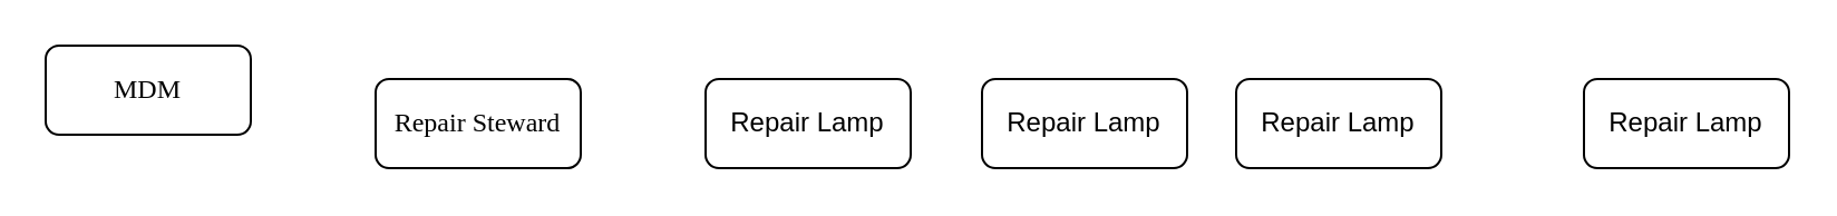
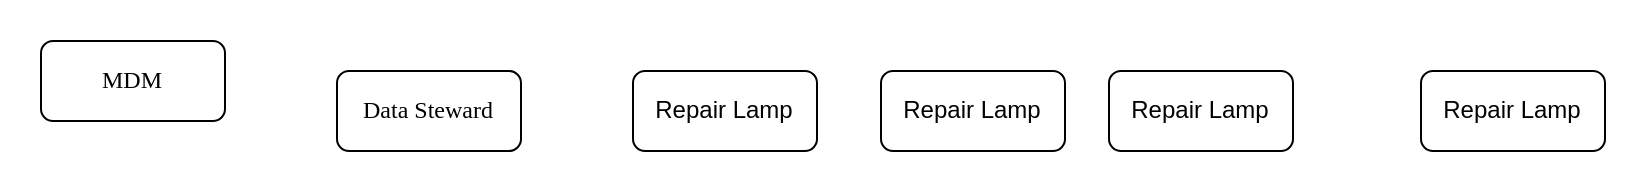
  <mxCell id="0" />
  <mxCell id="1" parent="0" />
  <mxCell id="2" value="&lt;font face=&quot;Myriad Pro&quot;&gt;MDM&lt;/font&gt;" style="rounded=1;whiteSpace=wrap;html=1;fontSize=12;glass=0;strokeWidth=1;shadow=0;" vertex="1" parent="1"><mxGeometry x="20" y="20" width="92" height="40" as="geometry" /></mxCell>
- <mxCell id="3" value="&lt;font face=&quot;Myriad Pro&quot;&gt;Repair Steward&lt;/font&gt;" style="rounded=1;whiteSpace=wrap;html=1;fontSize=12;glass=0;strokeWidth=1;shadow=0;" vertex="1" parent="1"><mxGeometry x="168" y="35" width="92" height="40" as="geometry" /></mxCell>
+ <mxCell id="3" value="&lt;font face=&quot;Myriad Pro&quot;&gt;Data Steward&lt;/font&gt;" style="rounded=1;whiteSpace=wrap;html=1;fontSize=12;glass=0;strokeWidth=1;shadow=0;" vertex="1" parent="1"><mxGeometry x="168" y="35" width="92" height="40" as="geometry" /></mxCell>
  <mxCell id="4" value="Repair Lamp" style="rounded=1;whiteSpace=wrap;html=1;fontSize=12;glass=0;strokeWidth=1;shadow=0;" vertex="1" parent="1"><mxGeometry x="316" y="35" width="92" height="40" as="geometry" /></mxCell>
  <mxCell id="5" value="Repair Lamp" style="rounded=1;whiteSpace=wrap;html=1;fontSize=12;glass=0;strokeWidth=1;shadow=0;" vertex="1" parent="1"><mxGeometry x="440" y="35" width="92" height="40" as="geometry" /></mxCell>
  <mxCell id="6" value="Repair Lamp" style="rounded=1;whiteSpace=wrap;html=1;fontSize=12;glass=0;strokeWidth=1;shadow=0;" vertex="1" parent="1"><mxGeometry x="554" y="35" width="92" height="40" as="geometry" /></mxCell>
  <mxCell id="7" value="Repair Lamp" style="rounded=1;whiteSpace=wrap;html=1;fontSize=12;glass=0;strokeWidth=1;shadow=0;" vertex="1" parent="1"><mxGeometry x="710" y="35" width="92" height="40" as="geometry" /></mxCell>
